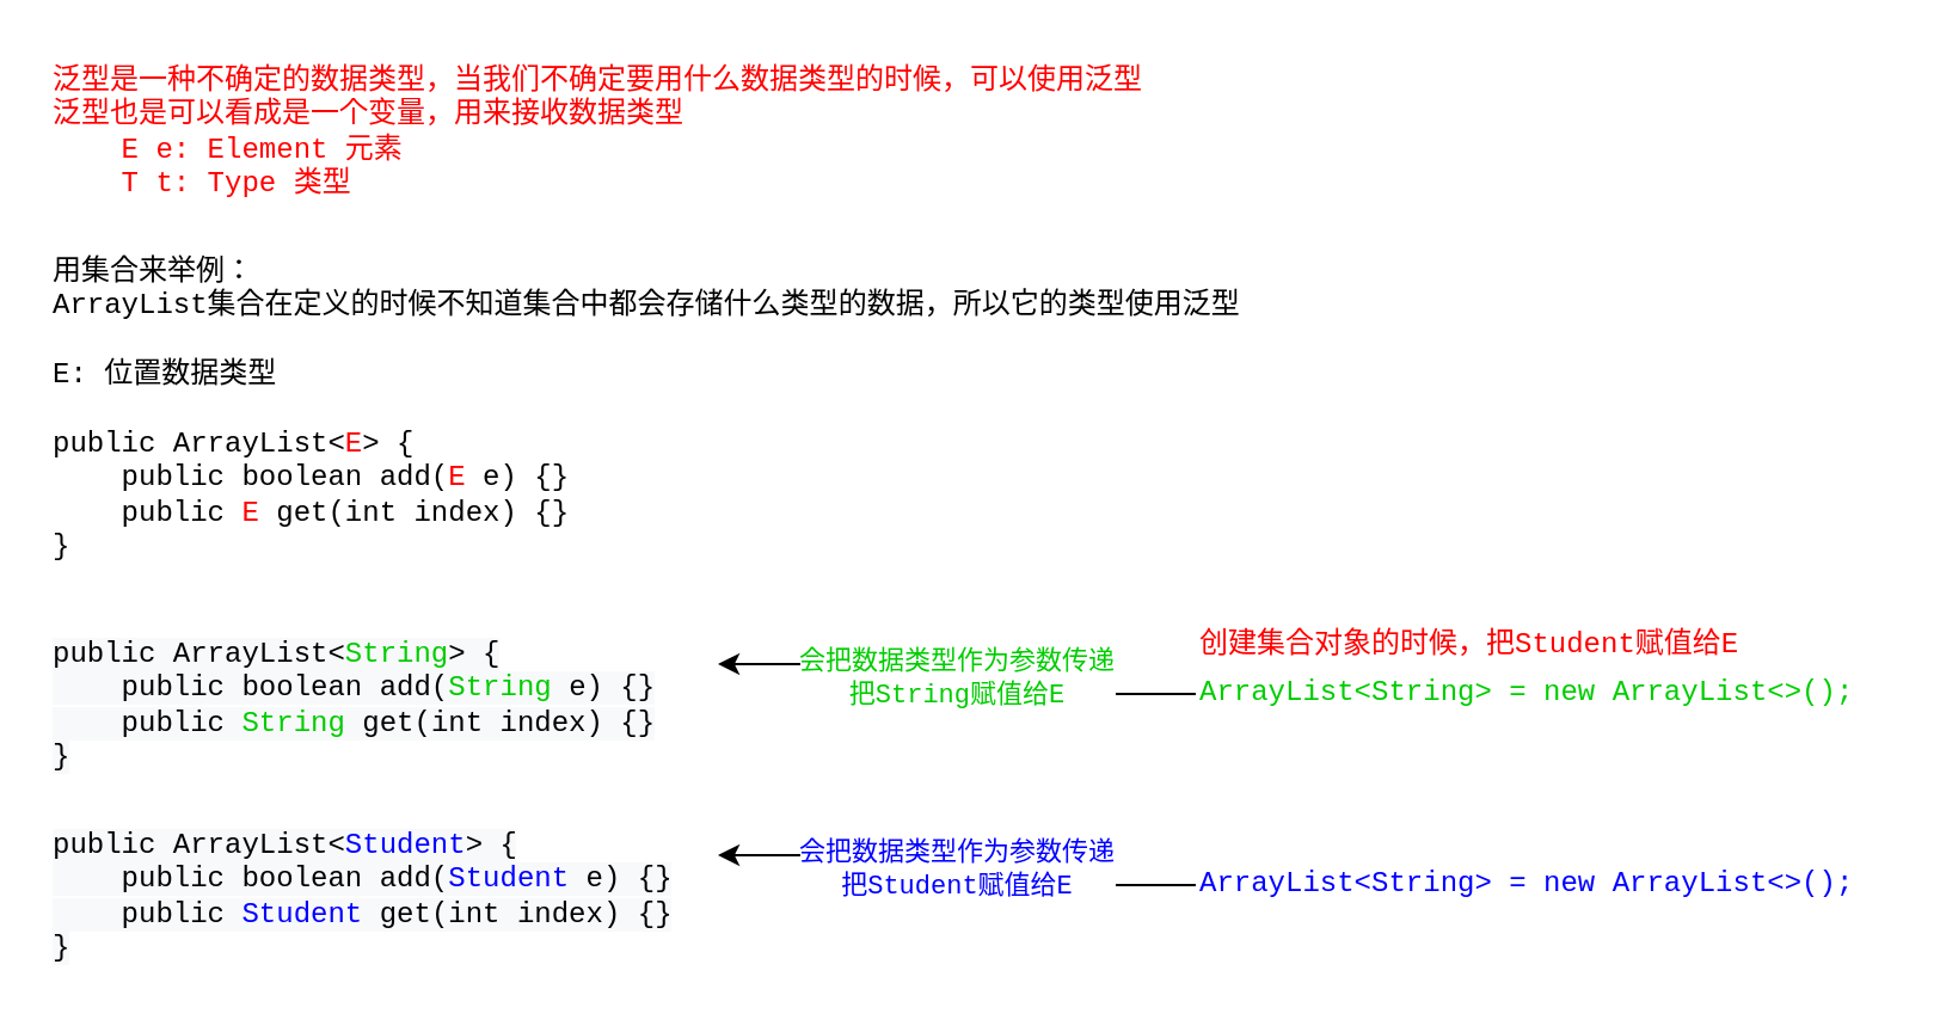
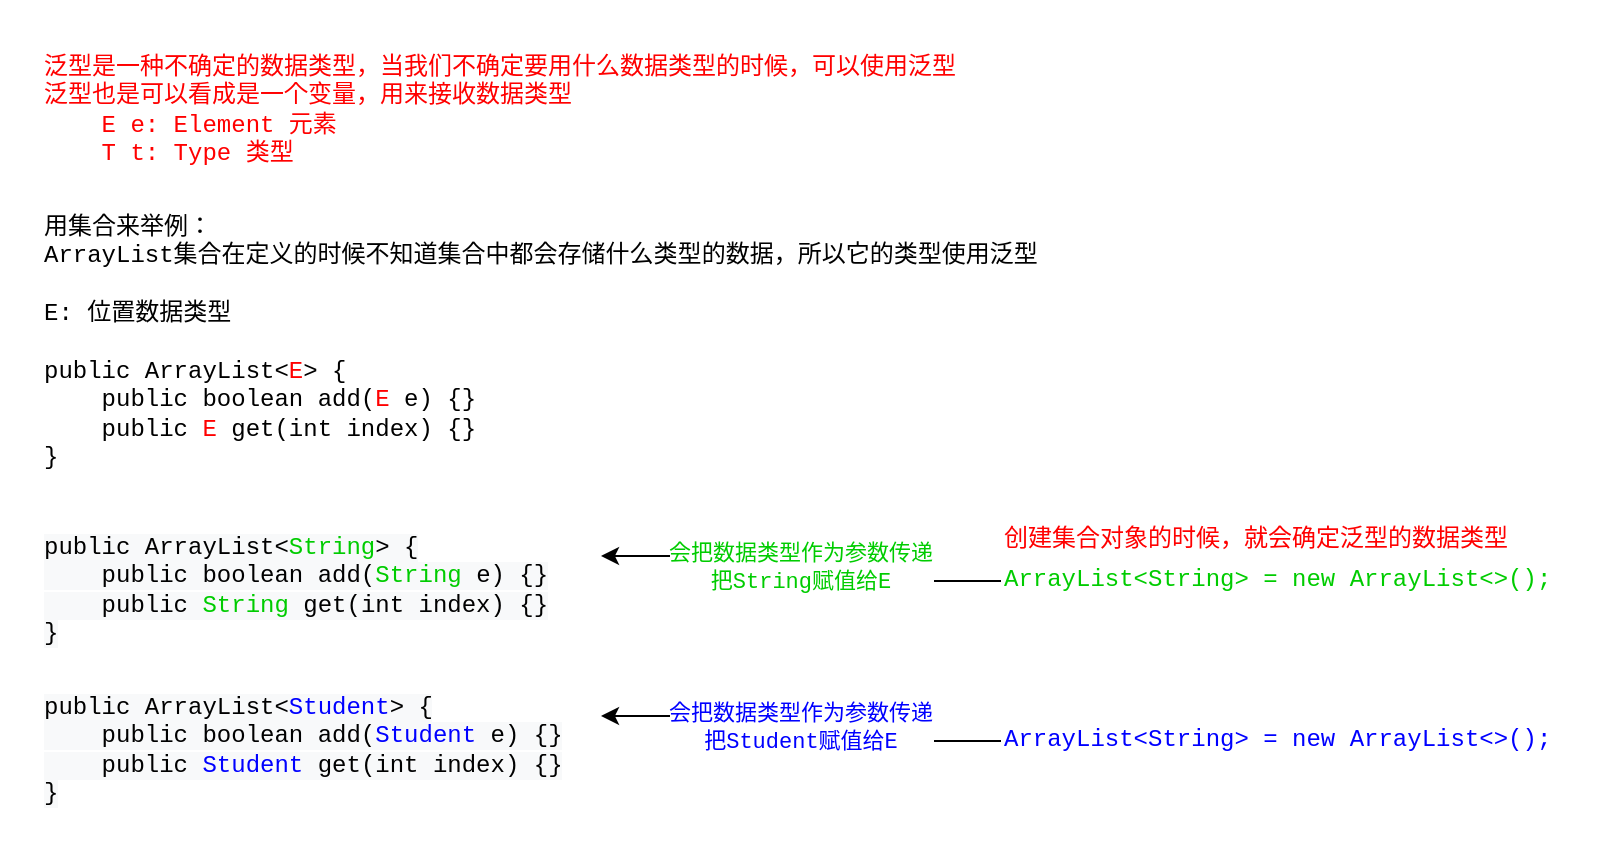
  <mxCell id="0" />
  <mxCell id="1" parent="0" />
  <mxCell id="2" value="泛型是一种不确定的数据类型，当我们不确定要用什么数据类型的时候，可以使用泛型&lt;br&gt;泛型也是可以看成是一个变量，用来接收数据类型&lt;br&gt;&amp;nbsp; &amp;nbsp; E e: Element 元素&lt;br&gt;&amp;nbsp; &amp;nbsp; T t: Type 类型" style="text;html=1;align=left;verticalAlign=top;resizable=0;points=[];autosize=1;fontFamily=Courier New;fontColor=#FF0000;" vertex="1" parent="1"><mxGeometry width="470" height="60" as="geometry" x="20" y="20" /></mxCell>
  <mxCell id="3" value="用集合来举例：&lt;br&gt;ArrayList集合在定义的时候不知道集合中都会存储什么类型的数据，所以它的类型使用泛型&lt;br&gt;&lt;br&gt;E: 位置数据类型&lt;br&gt;&lt;br&gt;public ArrayList&amp;lt;&lt;font color=&quot;#ff0000&quot;&gt;E&lt;/font&gt;&amp;gt; {&lt;br&gt;&amp;nbsp; &amp;nbsp; public boolean add(&lt;font color=&quot;#ff0000&quot;&gt;E&lt;/font&gt; e) {}&lt;br&gt;&amp;nbsp; &amp;nbsp; public &lt;font color=&quot;#ff0000&quot;&gt;E&lt;/font&gt; get(int index) {}&lt;br&gt;}" style="text;html=1;align=left;verticalAlign=top;resizable=0;points=[];autosize=1;fontFamily=Courier New;" vertex="1" parent="1"><mxGeometry y="100" width="510" height="130" as="geometry" x="20" /></mxCell>
  <mxCell id="4" value="&lt;span style=&quot;color: rgb(0 , 0 , 0) ; font-family: &amp;#34;courier new&amp;#34; ; font-size: 12px ; font-style: normal ; font-weight: 400 ; letter-spacing: normal ; text-align: left ; text-indent: 0px ; text-transform: none ; word-spacing: 0px ; background-color: rgb(248 , 249 , 250) ; display: inline ; float: none&quot;&gt;public ArrayList&amp;lt;&lt;/span&gt;&lt;span style=&quot;font-family: &amp;#34;courier new&amp;#34; ; font-size: 12px ; font-style: normal ; font-weight: 400 ; letter-spacing: normal ; text-align: left ; text-indent: 0px ; text-transform: none ; word-spacing: 0px ; background-color: rgb(248 , 249 , 250) ; display: inline ; float: none&quot;&gt;&lt;font color=&quot;#00cc00&quot;&gt;String&lt;/font&gt;&lt;/span&gt;&lt;span style=&quot;color: rgb(0 , 0 , 0) ; font-family: &amp;#34;courier new&amp;#34; ; font-size: 12px ; font-style: normal ; font-weight: 400 ; letter-spacing: normal ; text-align: left ; text-indent: 0px ; text-transform: none ; word-spacing: 0px ; background-color: rgb(248 , 249 , 250) ; display: inline ; float: none&quot;&gt;&amp;gt; {&lt;/span&gt;&lt;br style=&quot;color: rgb(0 , 0 , 0) ; font-family: &amp;#34;courier new&amp;#34; ; font-size: 12px ; font-style: normal ; font-weight: 400 ; letter-spacing: normal ; text-align: left ; text-indent: 0px ; text-transform: none ; word-spacing: 0px ; background-color: rgb(248 , 249 , 250)&quot;&gt;&lt;span style=&quot;color: rgb(0 , 0 , 0) ; font-family: &amp;#34;courier new&amp;#34; ; font-size: 12px ; font-style: normal ; font-weight: 400 ; letter-spacing: normal ; text-align: left ; text-indent: 0px ; text-transform: none ; word-spacing: 0px ; background-color: rgb(248 , 249 , 250) ; display: inline ; float: none&quot;&gt;&amp;nbsp; &amp;nbsp; public boolean add(&lt;/span&gt;&lt;span style=&quot;font-family: &amp;#34;courier new&amp;#34; ; font-size: 12px ; font-style: normal ; font-weight: 400 ; letter-spacing: normal ; text-align: left ; text-indent: 0px ; text-transform: none ; word-spacing: 0px ; background-color: rgb(248 , 249 , 250) ; display: inline ; float: none&quot;&gt;&lt;font color=&quot;#00cc00&quot;&gt;String&lt;/font&gt;&lt;/span&gt;&lt;span style=&quot;font-family: &amp;#34;courier new&amp;#34; ; font-size: 12px ; font-style: normal ; font-weight: 400 ; letter-spacing: normal ; text-align: left ; text-indent: 0px ; text-transform: none ; word-spacing: 0px ; background-color: rgb(248 , 249 , 250) ; display: inline ; float: none&quot;&gt;&lt;font color=&quot;#00cc00&quot;&gt;&amp;nbsp;&lt;/font&gt;e) {}&lt;/span&gt;&lt;br style=&quot;color: rgb(0 , 0 , 0) ; font-family: &amp;#34;courier new&amp;#34; ; font-size: 12px ; font-style: normal ; font-weight: 400 ; letter-spacing: normal ; text-align: left ; text-indent: 0px ; text-transform: none ; word-spacing: 0px ; background-color: rgb(248 , 249 , 250)&quot;&gt;&lt;span style=&quot;font-family: &amp;#34;courier new&amp;#34; ; font-size: 12px ; font-style: normal ; font-weight: 400 ; letter-spacing: normal ; text-align: left ; text-indent: 0px ; text-transform: none ; word-spacing: 0px ; background-color: rgb(248 , 249 , 250) ; display: inline ; float: none&quot;&gt;&amp;nbsp; &amp;nbsp; public&amp;nbsp;&lt;font color=&quot;#00cc00&quot;&gt;String&lt;/font&gt;&lt;/span&gt;&lt;span style=&quot;font-family: &amp;#34;courier new&amp;#34; ; font-size: 12px ; font-style: normal ; font-weight: 400 ; letter-spacing: normal ; text-align: left ; text-indent: 0px ; text-transform: none ; word-spacing: 0px ; background-color: rgb(248 , 249 , 250) ; display: inline ; float: none&quot;&gt;&lt;font color=&quot;#00cc00&quot;&gt;&amp;nbsp;&lt;/font&gt;get(int index) {}&lt;/span&gt;&lt;br style=&quot;color: rgb(0 , 0 , 0) ; font-family: &amp;#34;courier new&amp;#34; ; font-size: 12px ; font-style: normal ; font-weight: 400 ; letter-spacing: normal ; text-align: left ; text-indent: 0px ; text-transform: none ; word-spacing: 0px ; background-color: rgb(248 , 249 , 250)&quot;&gt;&lt;span style=&quot;color: rgb(0 , 0 , 0) ; font-family: &amp;#34;courier new&amp;#34; ; font-size: 12px ; font-style: normal ; font-weight: 400 ; letter-spacing: normal ; text-align: left ; text-indent: 0px ; text-transform: none ; word-spacing: 0px ; background-color: rgb(248 , 249 , 250) ; display: inline ; float: none&quot;&gt;}&lt;/span&gt;" style="text;whiteSpace=wrap;html=1;fontFamily=Courier New;" vertex="1" parent="1"><mxGeometry y="260" width="280" height="70" as="geometry" x="20" /></mxCell>
  <mxCell id="5" value="&lt;span style=&quot;color: rgb(0 , 0 , 0) ; font-family: &amp;#34;courier new&amp;#34; ; font-size: 12px ; font-style: normal ; font-weight: 400 ; letter-spacing: normal ; text-align: left ; text-indent: 0px ; text-transform: none ; word-spacing: 0px ; background-color: rgb(248 , 249 , 250) ; display: inline ; float: none&quot;&gt;public ArrayList&amp;lt;&lt;/span&gt;&lt;span style=&quot;font-family: &amp;#34;courier new&amp;#34; ; font-size: 12px ; font-style: normal ; font-weight: 400 ; letter-spacing: normal ; text-align: left ; text-indent: 0px ; text-transform: none ; word-spacing: 0px ; background-color: rgb(248 , 249 , 250) ; display: inline ; float: none&quot;&gt;&lt;font color=&quot;#0000ff&quot;&gt;Student&lt;/font&gt;&lt;/span&gt;&lt;span style=&quot;color: rgb(0 , 0 , 0) ; font-family: &amp;#34;courier new&amp;#34; ; font-size: 12px ; font-style: normal ; font-weight: 400 ; letter-spacing: normal ; text-align: left ; text-indent: 0px ; text-transform: none ; word-spacing: 0px ; background-color: rgb(248 , 249 , 250) ; display: inline ; float: none&quot;&gt;&amp;gt; {&lt;/span&gt;&lt;br style=&quot;color: rgb(0 , 0 , 0) ; font-family: &amp;#34;courier new&amp;#34; ; font-size: 12px ; font-style: normal ; font-weight: 400 ; letter-spacing: normal ; text-align: left ; text-indent: 0px ; text-transform: none ; word-spacing: 0px ; background-color: rgb(248 , 249 , 250)&quot;&gt;&lt;span style=&quot;color: rgb(0 , 0 , 0) ; font-family: &amp;#34;courier new&amp;#34; ; font-size: 12px ; font-style: normal ; font-weight: 400 ; letter-spacing: normal ; text-align: left ; text-indent: 0px ; text-transform: none ; word-spacing: 0px ; background-color: rgb(248 , 249 , 250) ; display: inline ; float: none&quot;&gt;&amp;nbsp; &amp;nbsp; public boolean add(&lt;/span&gt;&lt;font style=&quot;font-family: &amp;#34;courier new&amp;#34; ; font-size: 12px ; font-style: normal ; font-weight: 400 ; letter-spacing: normal ; text-align: left ; text-indent: 0px ; text-transform: none ; word-spacing: 0px ; background-color: rgb(248 , 249 , 250)&quot; color=&quot;#0000ff&quot;&gt;Student&lt;/font&gt;&lt;span style=&quot;color: rgb(0 , 0 , 0) ; font-family: &amp;#34;courier new&amp;#34; ; font-size: 12px ; font-style: normal ; font-weight: 400 ; letter-spacing: normal ; text-align: left ; text-indent: 0px ; text-transform: none ; word-spacing: 0px ; background-color: rgb(248 , 249 , 250) ; display: inline ; float: none&quot;&gt;&lt;span&gt;&amp;nbsp;&lt;/span&gt;e) {}&lt;/span&gt;&lt;br style=&quot;color: rgb(0 , 0 , 0) ; font-family: &amp;#34;courier new&amp;#34; ; font-size: 12px ; font-style: normal ; font-weight: 400 ; letter-spacing: normal ; text-align: left ; text-indent: 0px ; text-transform: none ; word-spacing: 0px ; background-color: rgb(248 , 249 , 250)&quot;&gt;&lt;span style=&quot;color: rgb(0 , 0 , 0) ; font-family: &amp;#34;courier new&amp;#34; ; font-size: 12px ; font-style: normal ; font-weight: 400 ; letter-spacing: normal ; text-align: left ; text-indent: 0px ; text-transform: none ; word-spacing: 0px ; background-color: rgb(248 , 249 , 250) ; display: inline ; float: none&quot;&gt;&amp;nbsp; &amp;nbsp; public&lt;span&gt;&amp;nbsp;&lt;/span&gt;&lt;/span&gt;&lt;font style=&quot;font-family: &amp;#34;courier new&amp;#34; ; font-size: 12px ; font-style: normal ; font-weight: 400 ; letter-spacing: normal ; text-align: left ; text-indent: 0px ; text-transform: none ; word-spacing: 0px ; background-color: rgb(248 , 249 , 250)&quot; color=&quot;#0000ff&quot;&gt;Student&lt;/font&gt;&lt;span style=&quot;color: rgb(0 , 0 , 0) ; font-family: &amp;#34;courier new&amp;#34; ; font-size: 12px ; font-style: normal ; font-weight: 400 ; letter-spacing: normal ; text-align: left ; text-indent: 0px ; text-transform: none ; word-spacing: 0px ; background-color: rgb(248 , 249 , 250) ; display: inline ; float: none&quot;&gt;&lt;span&gt;&amp;nbsp;&lt;/span&gt;get(int index) {}&lt;/span&gt;&lt;br style=&quot;color: rgb(0 , 0 , 0) ; font-family: &amp;#34;courier new&amp;#34; ; font-size: 12px ; font-style: normal ; font-weight: 400 ; letter-spacing: normal ; text-align: left ; text-indent: 0px ; text-transform: none ; word-spacing: 0px ; background-color: rgb(248 , 249 , 250)&quot;&gt;&lt;span style=&quot;color: rgb(0 , 0 , 0) ; font-family: &amp;#34;courier new&amp;#34; ; font-size: 12px ; font-style: normal ; font-weight: 400 ; letter-spacing: normal ; text-align: left ; text-indent: 0px ; text-transform: none ; word-spacing: 0px ; background-color: rgb(248 , 249 , 250) ; display: inline ; float: none&quot;&gt;}&lt;/span&gt;" style="text;whiteSpace=wrap;html=1;fontFamily=Courier New;" vertex="1" parent="1"><mxGeometry y="340" width="280" height="70" as="geometry" x="20" /></mxCell>
- <mxCell id="6" value="创建集合对象的时候，把Student赋值给E" style="text;html=1;align=left;verticalAlign=middle;resizable=0;points=[];autosize=1;fontFamily=Courier New;fontColor=#FF0000;" vertex="1" parent="1"><mxGeometry x="500" y="260" width="270" height="20" as="geometry" /></mxCell>
+ <mxCell id="6" value="创建集合对象的时候，就会确定泛型的数据类型" style="text;html=1;align=left;verticalAlign=middle;resizable=0;points=[];autosize=1;fontFamily=Courier New;fontColor=#FF0000;" vertex="1" parent="1"><mxGeometry x="500" y="260" width="270" height="20" as="geometry" /></mxCell>
  <mxCell id="7" value="会把数据类型作为参数传递&lt;br&gt;把String赋值给E" style="edgeStyle=orthogonalEdgeStyle;rounded=0;orthogonalLoop=1;jettySize=auto;html=1;entryX=1;entryY=0.25;entryDx=0;entryDy=0;fontFamily=Courier New;fontColor=#00CC00;" edge="1" parent="1" source="8" target="4"><mxGeometry relative="1" as="geometry" /></mxCell>
  <mxCell id="8" value="ArrayList&amp;lt;String&amp;gt; = new ArrayList&amp;lt;&amp;gt;();" style="text;html=1;align=left;verticalAlign=middle;resizable=0;points=[];autosize=1;fontFamily=Courier New;fontColor=#00CC00;" vertex="1" parent="1"><mxGeometry x="500" y="280" width="290" height="20" as="geometry" /></mxCell>
  <mxCell id="9" value="会把数据类型作为参数传递&lt;br&gt;把Student赋值给E" style="edgeStyle=orthogonalEdgeStyle;rounded=0;orthogonalLoop=1;jettySize=auto;html=1;entryX=1;entryY=0.25;entryDx=0;entryDy=0;fontFamily=Courier New;fontColor=#0000FF;" edge="1" parent="1" source="10" target="5"><mxGeometry relative="1" as="geometry" /></mxCell>
  <mxCell id="10" value="ArrayList&amp;lt;String&amp;gt; = new ArrayList&amp;lt;&amp;gt;();" style="text;html=1;align=left;verticalAlign=middle;resizable=0;points=[];autosize=1;fontFamily=Courier New;fontColor=#0000FF;" vertex="1" parent="1"><mxGeometry x="500" y="360" width="290" height="20" as="geometry" /></mxCell>
